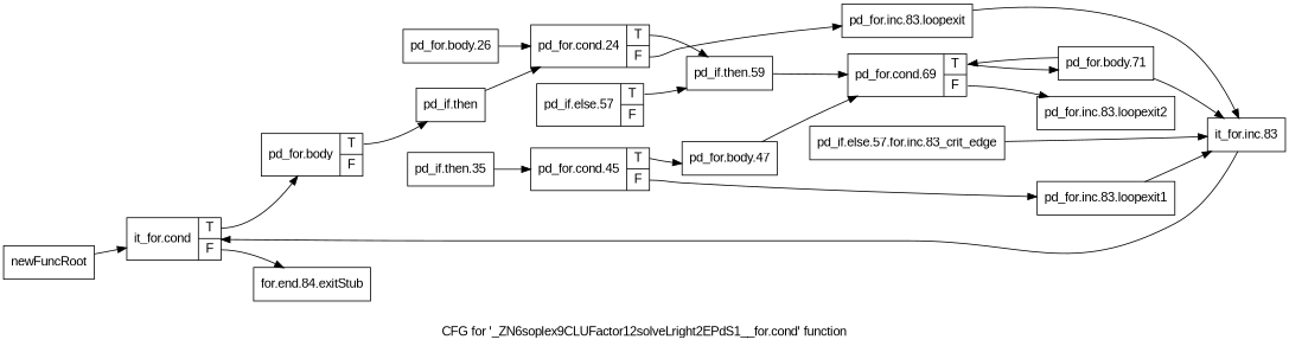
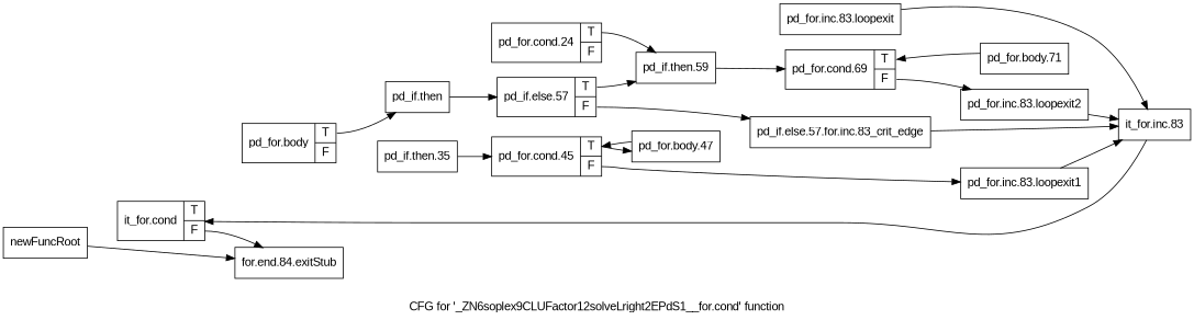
  digraph {
    fontname="Liberation Sans"
    label="CFG for '_ZN6soplex9CLUFactor12solveLright2EPdS1__for.cond' function"
    rankdir=LR
    node [fontname="Liberation Sans" shape=record]
    edge [fontname="Liberation Sans"]
    n1 [label="{newFuncRoot}"]
    n2 [label="{it_for.cond|{<s0>T|<s1>F}}"]
    n3 [label="{for.end.84.exitStub}"]
    n4 [label="{pd_for.body|{<s0>T|<s1>F}}"]
    n5 [label="{pd_if.then}"]
    n6 [label="{pd_for.cond.24|{<s0>T|<s1>F}}"]
    n7 [label="{pd_if.then.59}"]
    n8 [label="{pd_for.inc.83.loopexit}"]
    n9 [label="{pd_if.then.35}"]
    n10 [label="{pd_for.cond.45|{<s0>T|<s1>F}}"]
    n11 [label="{pd_if.else.57|{<s0>T|<s1>F}}"]
    n12 [label="{pd_if.else.57.for.inc.83_crit_edge}"]
    n13 [label="{pd_for.body.47}"]
    n14 [label="{pd_for.inc.83.loopexit1}"]
    n15 [label="{pd_for.cond.69|{<s0>T|<s1>F}}"]
    n16 [label="{it_for.inc.83}"]
    n17 [label="{pd_for.body.71}"]
    n18 [label="{pd_for.inc.83.loopexit2}"]
-   n19 [label="{pd_for.body.26}"]
-   n1 -> n2
+   n1 -> n3
    n2 -> n3 [tailport=s1]
-   n2 -> n4 [tailport=s0]
    n4 -> n5 [tailport=s0]
-   n5 -> n6
+   n5 -> n11
    n6 -> n7 [tailport=s0]
-   n6 -> n8 [tailport=s1]
    n7 -> n15
    n8 -> n16
    n9 -> n10
    n10 -> n13 [tailport=s0]
    n10 -> n14 [tailport=s1]
    n11 -> n7 [tailport=s0]
+   n11 -> n12 [tailport=s1]
    n12 -> n16
-   n13 -> n15
+   n13 -> n10
    n14 -> n16
-   n15 -> n17 [tailport=s0]
    n15 -> n18 [tailport=s1]
    n16 -> n2
    n17 -> n15
-   n17 -> n16
-   n19 -> n6
+   n18 -> n16
  }
